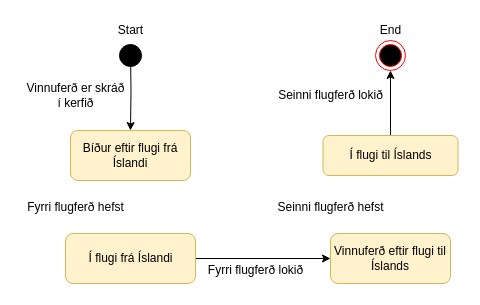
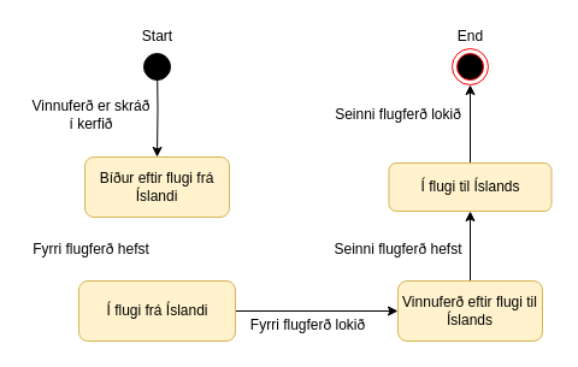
  <mxCell id="0" />
  <mxCell id="1" parent="0" />
  <mxCell id="2" value="Fyrri flugferð hefst" style="text;html=1;align=center;verticalAlign=middle;resizable=0;points=[];;autosize=1;" vertex="1" parent="1"><mxGeometry x="20" y="196.5" width="110" height="20" as="geometry" /></mxCell>
  <mxCell id="3" value="Fyrri flugferð lokið" style="text;html=1;align=center;verticalAlign=middle;resizable=0;points=[];;autosize=1;" vertex="1" parent="1"><mxGeometry x="200" y="260" width="110" height="20" as="geometry" /></mxCell>
  <mxCell id="4" value="Seinni flugferð hefst" style="text;html=1;align=center;verticalAlign=middle;resizable=0;points=[];;autosize=1;" vertex="1" parent="1"><mxGeometry x="270" y="196.5" width="120" height="20" as="geometry" /></mxCell>
  <mxCell id="5" value="Seinni flugferð lokið" style="text;html=1;align=center;verticalAlign=middle;resizable=0;points=[];;autosize=1;" vertex="1" parent="1"><mxGeometry x="270" y="85" width="120" height="20" as="geometry" /></mxCell>
  <mxCell id="6" value="Bíður eftir flugi frá Íslandi" style="rounded=1;fillColor=#fff2cc;strokeColor=#d6b656;imageAspect=1;html=1;whiteSpace=wrap;spacing=0;" vertex="1" parent="1"><mxGeometry x="70" y="130" width="120" height="50" as="geometry" /></mxCell>
  <mxCell id="7" style="edgeStyle=orthogonalEdgeStyle;rounded=0;jumpSize=6;orthogonalLoop=1;jettySize=auto;html=1;entryX=0.5;entryY=0;entryDx=0;entryDy=0;endArrow=classic;endFill=1;" edge="1" parent="1" target="6"><mxGeometry relative="1" as="geometry"><mxPoint x="130" y="50" as="sourcePoint" /></mxGeometry></mxCell>
  <mxCell id="8" value="Vinnuferð er skráð &lt;br&gt;í kerfið" style="text;html=1;align=center;verticalAlign=middle;resizable=0;points=[];;autosize=1;" vertex="1" parent="1"><mxGeometry x="20" y="80" width="110" height="30" as="geometry" /></mxCell>
  <mxCell id="9" style="edgeStyle=orthogonalEdgeStyle;rounded=0;orthogonalLoop=1;jettySize=auto;html=1;exitX=1;exitY=0.5;exitDx=0;exitDy=0;entryX=0;entryY=0.5;entryDx=0;entryDy=0;" edge="1" parent="1" source="10" target="12"><mxGeometry relative="1" as="geometry" /></mxCell>
  <mxCell id="10" value="Í flugi frá Íslandi" style="rounded=1;fillColor=#fff2cc;strokeColor=#d6b656;imageAspect=1;html=1;spacing=0;" vertex="1" parent="1"><mxGeometry x="65" y="233" width="130" height="50" as="geometry" /></mxCell>
+ <mxCell id="11" style="edgeStyle=orthogonalEdgeStyle;rounded=0;orthogonalLoop=1;jettySize=auto;html=1;exitX=0.5;exitY=0;exitDx=0;exitDy=0;" edge="1" parent="1" source="12" target="14"><mxGeometry relative="1" as="geometry" /></mxCell>
  <mxCell id="12" value="Vinnuferð eftir flugi til Íslands" style="rounded=1;fillColor=#fff2cc;strokeColor=#d6b656;imageAspect=1;html=1;whiteSpace=wrap;spacing=0;" vertex="1" parent="1"><mxGeometry x="330" y="233" width="120" height="50" as="geometry" /></mxCell>
  <mxCell id="13" style="edgeStyle=orthogonalEdgeStyle;rounded=0;orthogonalLoop=1;jettySize=auto;html=1;exitX=0.5;exitY=0;exitDx=0;exitDy=0;entryX=0.5;entryY=1;entryDx=0;entryDy=0;fillColor=#f8cecc;strokeColor=#000000;" edge="1" parent="1" source="14" target="15"><mxGeometry relative="1" as="geometry" /></mxCell>
  <mxCell id="14" value="Í flugi til Íslands" style="rounded=1;fillColor=#fff2cc;strokeColor=#d6b656;imageAspect=1;html=1;spacing=0;" vertex="1" parent="1"><mxGeometry x="322.5" y="135" width="135" height="40" as="geometry" /></mxCell>
  <mxCell id="15" value="" style="ellipse;html=1;shape=endState;fillColor=#000000;strokeColor=#ff0000;rounded=1;" vertex="1" parent="1"><mxGeometry x="375" y="40" width="30" height="30" as="geometry" /></mxCell>
  <mxCell id="16" value="" style="ellipse;html=1;shape=startState;fillColor=#000000;strokeColor=#000000;rounded=1;" vertex="1" parent="1"><mxGeometry x="115" y="40" width="30" height="30" as="geometry" /></mxCell>
  <mxCell id="17" value="Start" style="text;html=1;align=center;verticalAlign=middle;resizable=0;points=[];;autosize=1;" vertex="1" parent="1"><mxGeometry x="110" y="20" width="40" height="20" as="geometry" /></mxCell>
  <mxCell id="18" value="End" style="text;html=1;align=center;verticalAlign=middle;resizable=0;points=[];;autosize=1;" vertex="1" parent="1"><mxGeometry x="370" y="20" width="40" height="20" as="geometry" /></mxCell>
